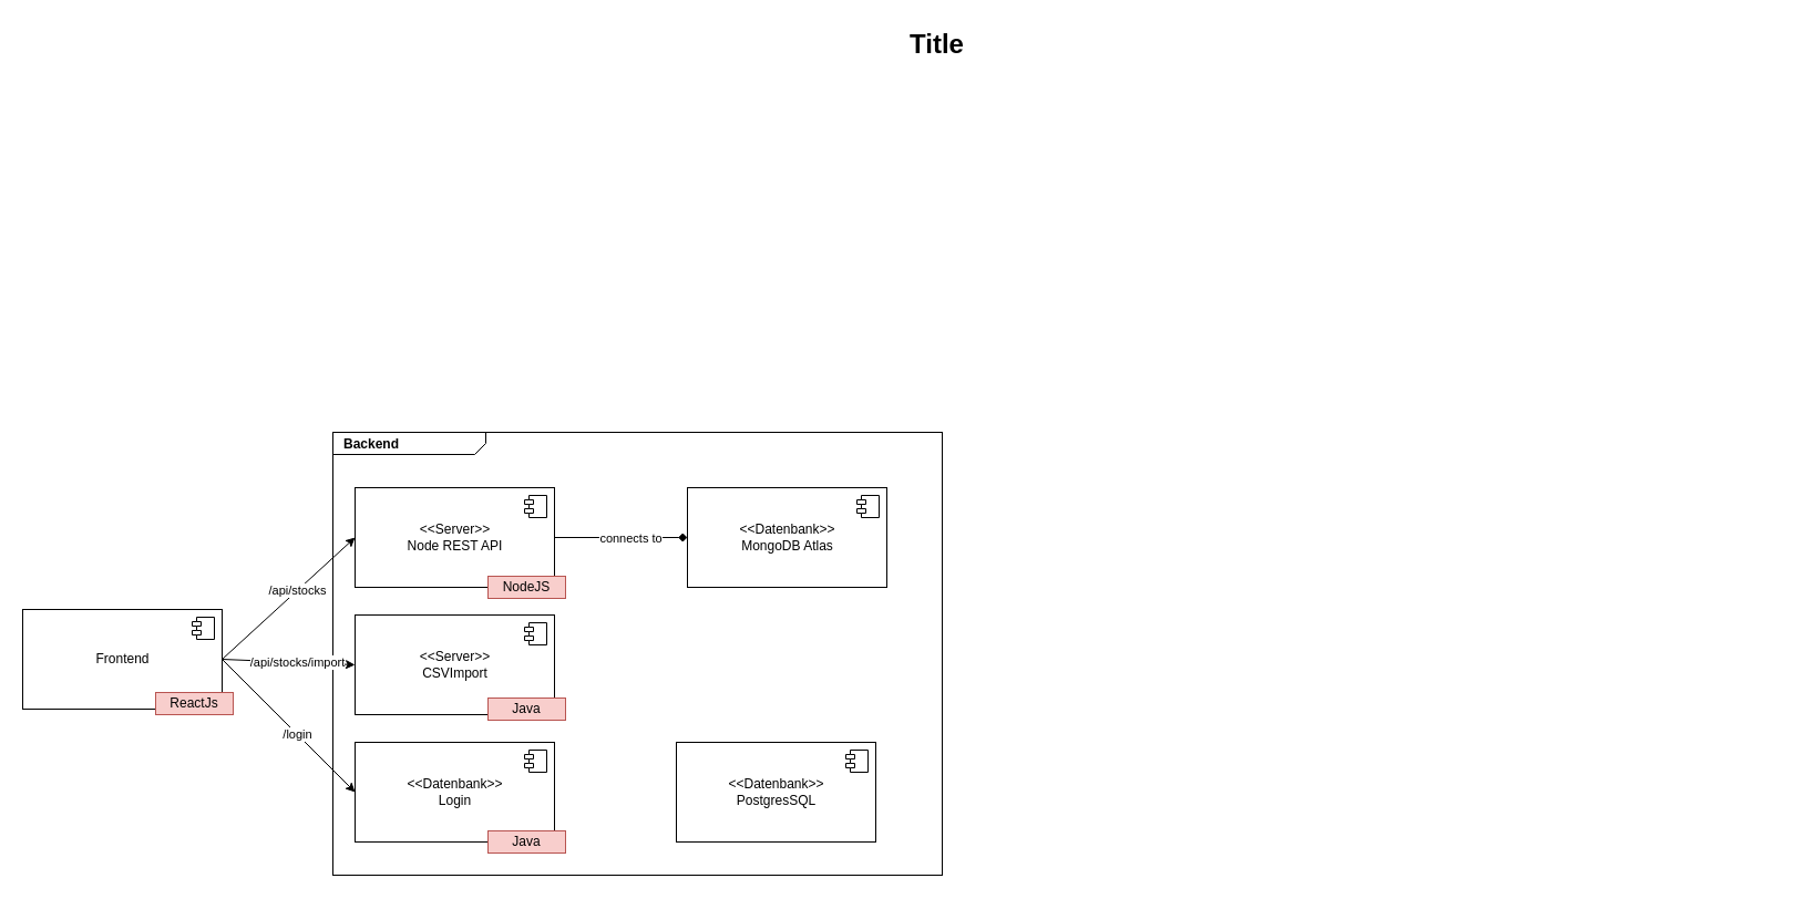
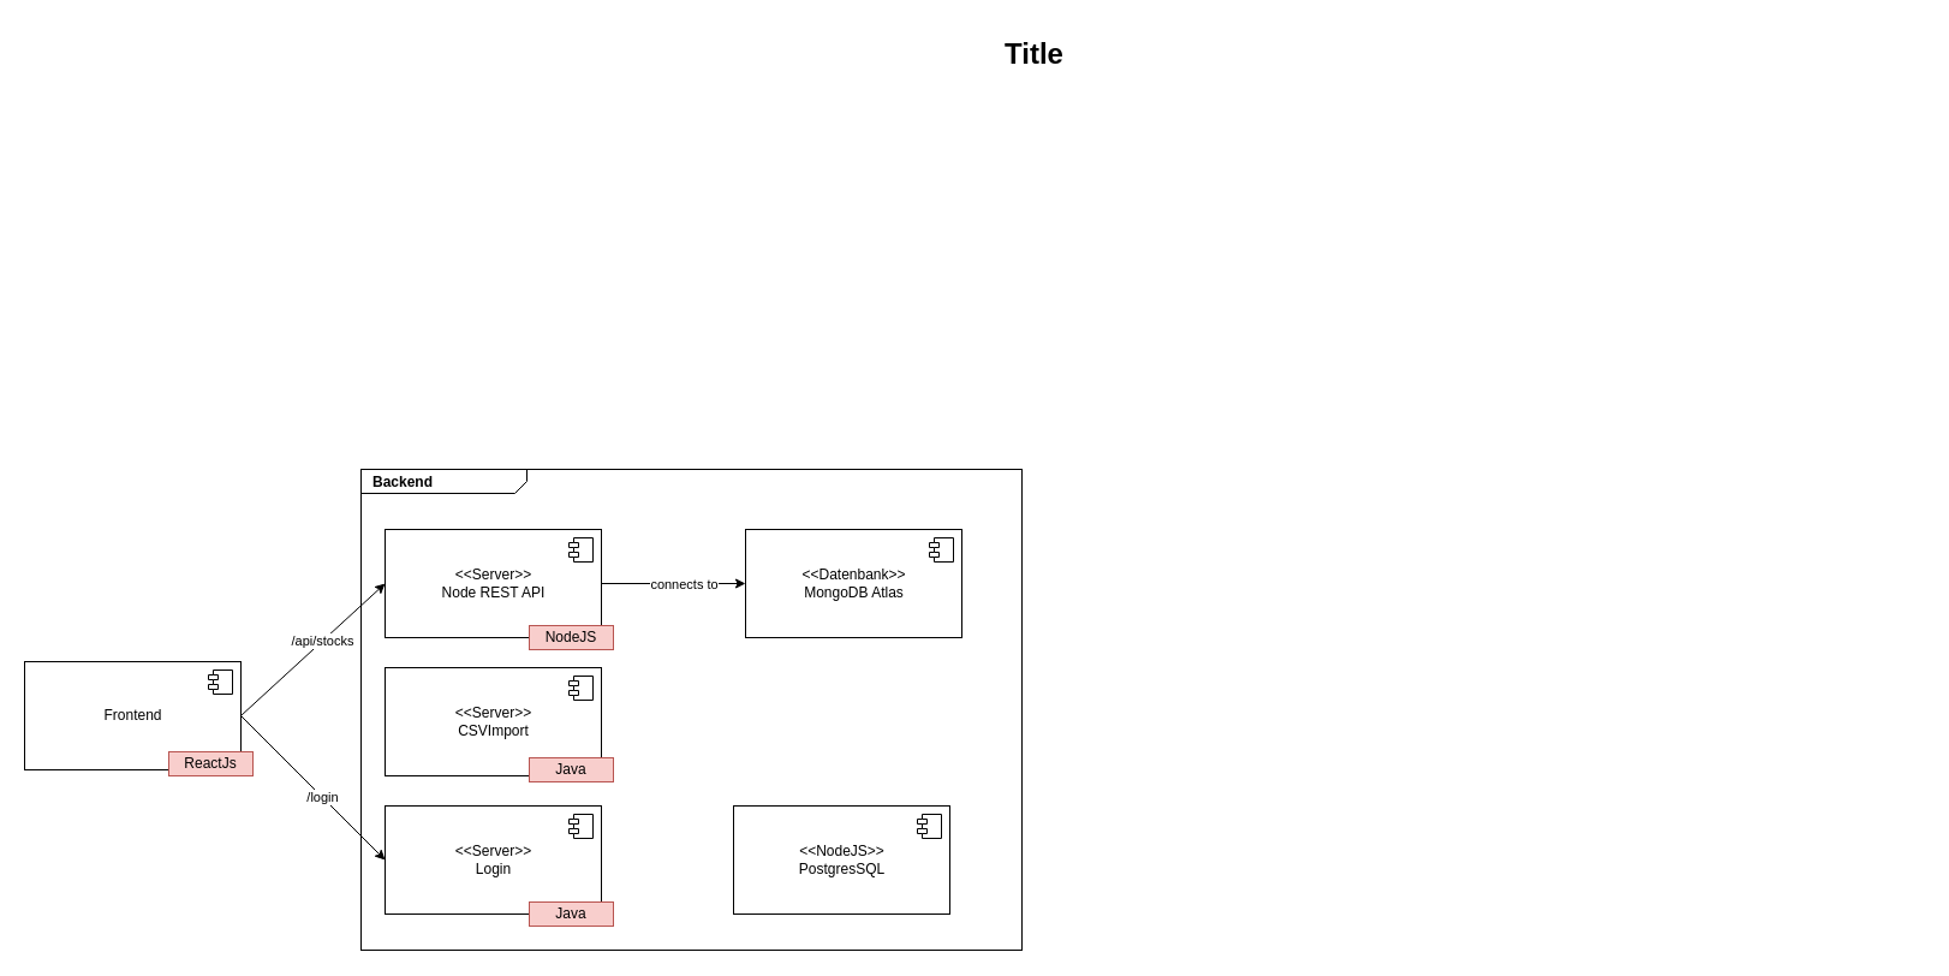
  <mxCell id="0" style=";html=1;" />
  <mxCell id="1" style=";html=1;" parent="0" />
  <mxCell id="2" value="&lt;p style=&quot;margin: 0px ; margin-top: 4px ; margin-left: 10px ; text-align: left&quot;&gt;&lt;b&gt;Backend&lt;/b&gt;&lt;/p&gt;" style="html=1;strokeWidth=1;shape=mxgraph.sysml.package;html=1;overflow=fill;whiteSpace=wrap;fillColor=none;gradientColor=none;fontSize=12;align=center;labelX=138;" parent="1" vertex="1"><mxGeometry x="300" y="390" width="550" height="400" as="geometry" /></mxCell>
- <mxCell id="3" value="Title" style="text;strokeColor=none;fillColor=none;html=1;fontSize=24;fontStyle=1;verticalAlign=middle;align=center;" parent="1" vertex="1"><mxGeometry x="90" y="20" width="1510" height="40" as="geometry" /></mxCell>
+ <mxCell id="3" value="Title" style="text;strokeColor=none;fillColor=none;html=1;fontSize=24;fontStyle=1;verticalAlign=middle;align=center;" parent="1" vertex="1"><mxGeometry x="105" y="25" width="1510" height="40" as="geometry" /></mxCell>
  <mxCell id="4" value="&amp;lt;&amp;lt;Server&amp;gt;&amp;gt;&lt;br&gt;Node REST API" style="html=1;dropTarget=0;" vertex="1" parent="1"><mxGeometry x="320" y="440" width="180" height="90" as="geometry" /></mxCell>
  <mxCell id="5" value="" style="shape=module;jettyWidth=8;jettyHeight=4;" vertex="1" parent="4"><mxGeometry x="1" width="20" height="20" relative="1" as="geometry"><mxPoint x="-27" y="7" as="offset" /></mxGeometry></mxCell>
  <mxCell id="6" value="&amp;lt;&amp;lt;Datenbank&amp;gt;&amp;gt;&lt;br&gt;MongoDB Atlas" style="html=1;dropTarget=0;" vertex="1" parent="1"><mxGeometry x="620" y="440" width="180" height="90" as="geometry" /></mxCell>
  <mxCell id="7" value="" style="shape=module;jettyWidth=8;jettyHeight=4;" vertex="1" parent="6"><mxGeometry x="1" width="20" height="20" relative="1" as="geometry"><mxPoint x="-27" y="7" as="offset" /></mxGeometry></mxCell>
- <mxCell id="8" value="" style="endArrow=diamond;html=1;exitX=1;exitY=0.5;exitDx=0;exitDy=0;entryX=0;entryY=0.5;entryDx=0;entryDy=0;" edge="1" parent="1" source="4" target="6"><mxGeometry width="50" height="50" relative="1" as="geometry"><mxPoint x="630" y="620" as="sourcePoint" /><mxPoint x="680" y="570" as="targetPoint" /><Array as="points" /></mxGeometry></mxCell>
+ <mxCell id="8" value="" style="endArrow=classic;html=1;exitX=1;exitY=0.5;exitDx=0;exitDy=0;entryX=0;entryY=0.5;entryDx=0;entryDy=0;" edge="1" parent="1" source="4" target="6"><mxGeometry width="50" height="50" relative="1" as="geometry"><mxPoint x="630" y="620" as="sourcePoint" /><mxPoint x="680" y="570" as="targetPoint" /><Array as="points" /></mxGeometry></mxCell>
  <mxCell id="9" value="connects to" style="edgeLabel;html=1;align=center;verticalAlign=middle;resizable=0;points=[];" vertex="1" connectable="0" parent="8"><mxGeometry x="0.13" relative="1" as="geometry"><mxPoint as="offset" /></mxGeometry></mxCell>
  <mxCell id="10" value="&amp;lt;&amp;lt;Server&amp;gt;&amp;gt;&lt;br&gt;CSVImport" style="html=1;dropTarget=0;" vertex="1" parent="1"><mxGeometry x="320" y="555" width="180" height="90" as="geometry" /></mxCell>
  <mxCell id="11" value="" style="shape=module;jettyWidth=8;jettyHeight=4;" vertex="1" parent="10"><mxGeometry x="1" width="20" height="20" relative="1" as="geometry"><mxPoint x="-27" y="7" as="offset" /></mxGeometry></mxCell>
  <mxCell id="12" value="Frontend" style="html=1;dropTarget=0;" vertex="1" parent="1"><mxGeometry x="20" y="550" width="180" height="90" as="geometry" /></mxCell>
  <mxCell id="13" value="" style="shape=module;jettyWidth=8;jettyHeight=4;" vertex="1" parent="12"><mxGeometry x="1" width="20" height="20" relative="1" as="geometry"><mxPoint x="-27" y="7" as="offset" /></mxGeometry></mxCell>
  <mxCell id="14" value="" style="endArrow=classic;html=1;exitX=1;exitY=0.5;exitDx=0;exitDy=0;entryX=0;entryY=0.5;entryDx=0;entryDy=0;" edge="1" parent="1" source="12" target="4"><mxGeometry width="50" height="50" relative="1" as="geometry"><mxPoint x="510" y="605" as="sourcePoint" /><mxPoint x="630" y="455" as="targetPoint" /><Array as="points" /></mxGeometry></mxCell>
  <mxCell id="15" value="/api/stocks" style="edgeLabel;html=1;align=center;verticalAlign=middle;resizable=0;points=[];" vertex="1" connectable="0" parent="14"><mxGeometry x="0.13" relative="1" as="geometry"><mxPoint as="offset" /></mxGeometry></mxCell>
- <mxCell id="16" value="" style="endArrow=classic;html=1;exitX=1;exitY=0.5;exitDx=0;exitDy=0;entryX=0;entryY=0.5;entryDx=0;entryDy=0;" edge="1" parent="1" source="12" target="10"><mxGeometry width="50" height="50" relative="1" as="geometry"><mxPoint x="210" y="605" as="sourcePoint" /><mxPoint x="330" y="605" as="targetPoint" /><Array as="points" /></mxGeometry></mxCell>
- <mxCell id="17" value="/api/stocks/import" style="edgeLabel;html=1;align=center;verticalAlign=middle;resizable=0;points=[];" vertex="1" connectable="0" parent="16"><mxGeometry x="0.13" relative="1" as="geometry"><mxPoint as="offset" /></mxGeometry></mxCell>
- <mxCell id="18" value="&amp;lt;&amp;lt;Datenbank&amp;gt;&amp;gt;&lt;br&gt;Login" style="html=1;dropTarget=0;" vertex="1" parent="1"><mxGeometry x="320" y="670" width="180" height="90" as="geometry" /></mxCell>
+ <mxCell id="18" value="&amp;lt;&amp;lt;Server&amp;gt;&amp;gt;&lt;br&gt;Login" style="html=1;dropTarget=0;" vertex="1" parent="1"><mxGeometry x="320" y="670" width="180" height="90" as="geometry" /></mxCell>
  <mxCell id="19" value="" style="shape=module;jettyWidth=8;jettyHeight=4;" vertex="1" parent="18"><mxGeometry x="1" width="20" height="20" relative="1" as="geometry"><mxPoint x="-27" y="7" as="offset" /></mxGeometry></mxCell>
  <mxCell id="20" value="" style="endArrow=classic;html=1;exitX=1;exitY=0.5;exitDx=0;exitDy=0;entryX=0;entryY=0.5;entryDx=0;entryDy=0;" edge="1" parent="1" source="12" target="18"><mxGeometry width="50" height="50" relative="1" as="geometry"><mxPoint x="210" y="605" as="sourcePoint" /><mxPoint x="330" y="610" as="targetPoint" /><Array as="points" /></mxGeometry></mxCell>
  <mxCell id="21" value="/login" style="edgeLabel;html=1;align=center;verticalAlign=middle;resizable=0;points=[];" vertex="1" connectable="0" parent="20"><mxGeometry x="0.13" relative="1" as="geometry"><mxPoint as="offset" /></mxGeometry></mxCell>
- <mxCell id="22" value="&amp;lt;&amp;lt;Datenbank&amp;gt;&amp;gt;&lt;br&gt;PostgresSQL" style="html=1;dropTarget=0;" vertex="1" parent="1"><mxGeometry x="610" y="670" width="180" height="90" as="geometry" /></mxCell>
+ <mxCell id="22" value="&amp;lt;&amp;lt;NodeJS&amp;gt;&amp;gt;&lt;br&gt;PostgresSQL" style="html=1;dropTarget=0;" vertex="1" parent="1"><mxGeometry x="610" y="670" width="180" height="90" as="geometry" /></mxCell>
  <mxCell id="23" value="" style="shape=module;jettyWidth=8;jettyHeight=4;" vertex="1" parent="22"><mxGeometry x="1" width="20" height="20" relative="1" as="geometry"><mxPoint x="-27" y="7" as="offset" /></mxGeometry></mxCell>
  <mxCell id="24" value="NodeJS" style="text;html=1;strokeColor=#b85450;fillColor=#f8cecc;align=center;verticalAlign=middle;whiteSpace=wrap;rounded=0;" vertex="1" parent="1"><mxGeometry x="440" y="520" width="70" height="20" as="geometry" /></mxCell>
  <mxCell id="25" value="Java" style="text;html=1;strokeColor=#b85450;fillColor=#f8cecc;align=center;verticalAlign=middle;whiteSpace=wrap;rounded=0;" vertex="1" parent="1"><mxGeometry x="440" y="630" width="70" height="20" as="geometry" /></mxCell>
  <mxCell id="26" value="Java" style="text;html=1;strokeColor=#b85450;fillColor=#f8cecc;align=center;verticalAlign=middle;whiteSpace=wrap;rounded=0;" vertex="1" parent="1"><mxGeometry x="440" y="750" width="70" height="20" as="geometry" /></mxCell>
  <mxCell id="27" value="ReactJs" style="text;html=1;strokeColor=#b85450;fillColor=#f8cecc;align=center;verticalAlign=middle;whiteSpace=wrap;rounded=0;" vertex="1" parent="1"><mxGeometry x="140" y="625" width="70" height="20" as="geometry" /></mxCell>
